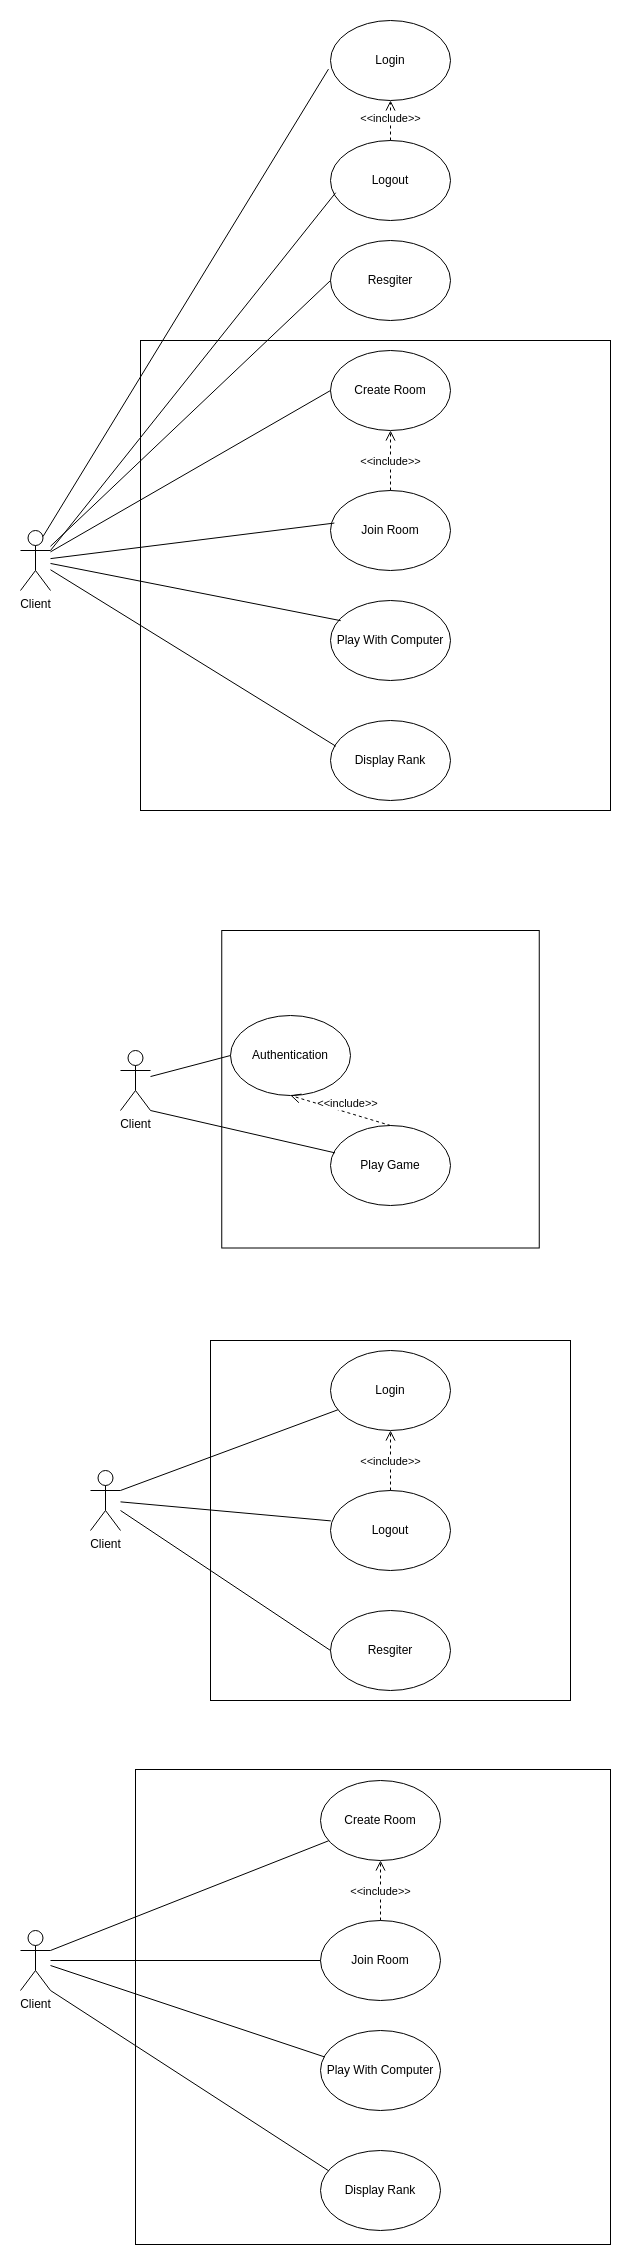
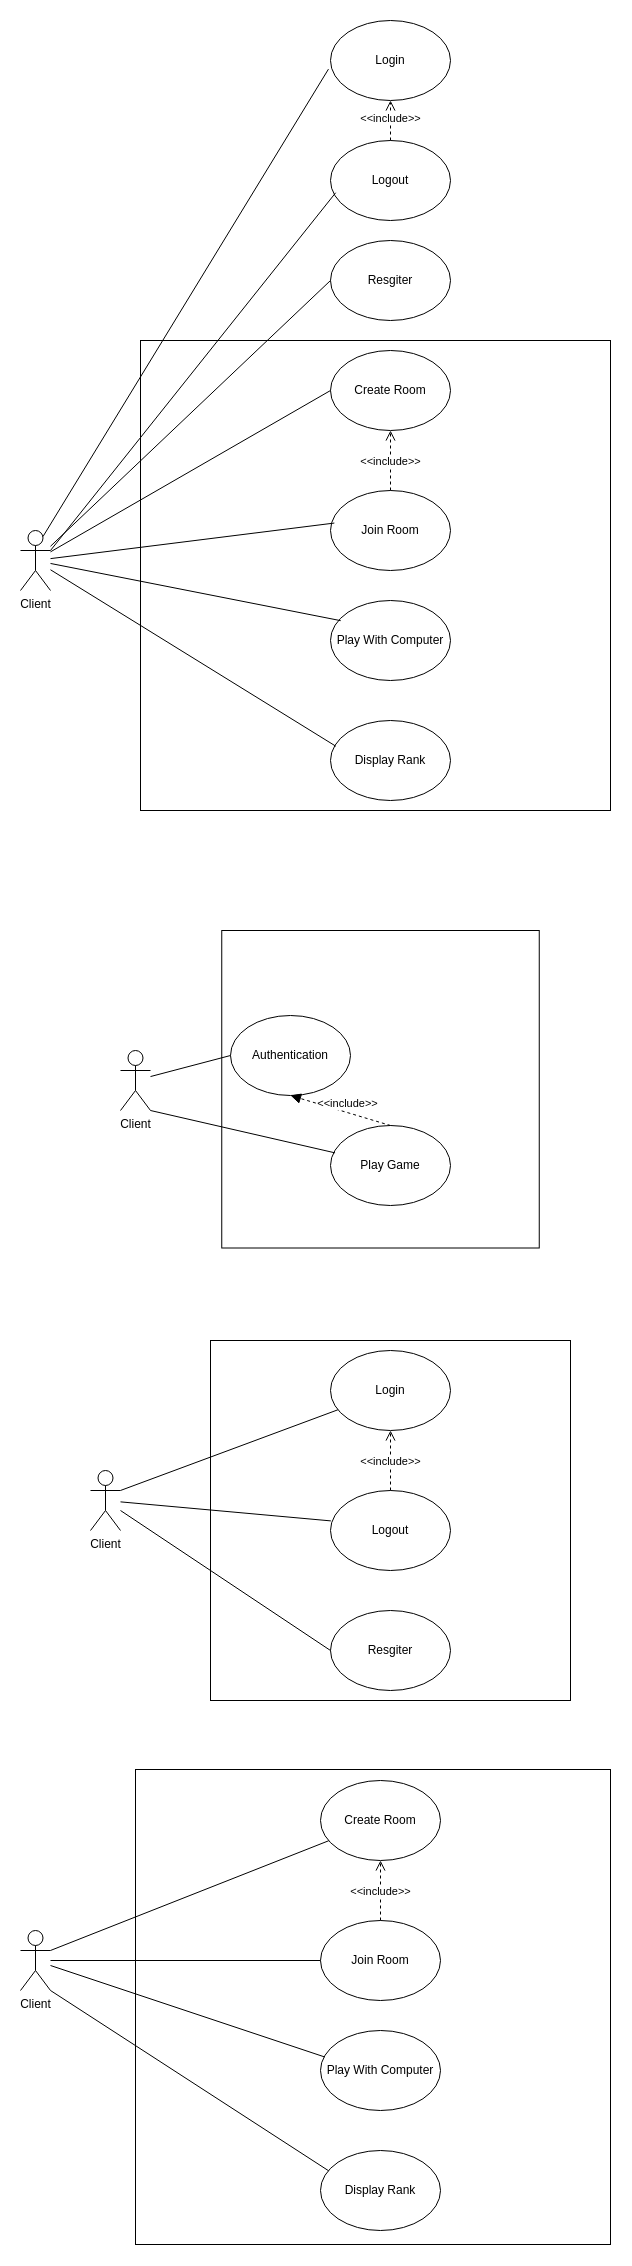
  <mxCell id="0" />
  <mxCell id="1" parent="0" />
  <mxCell id="2" value="" style="whiteSpace=wrap;html=1;aspect=fixed;" parent="1" vertex="1"><mxGeometry x="221.25" y="930" width="317.5" height="317.5" as="geometry" /></mxCell>
  <mxCell id="3" value="Client" style="shape=umlActor;verticalLabelPosition=bottom;verticalAlign=top;html=1;outlineConnect=0;" parent="1" vertex="1"><mxGeometry x="120" y="1050" width="30" height="60" as="geometry" /></mxCell>
  <mxCell id="4" value="Authentication" style="ellipse;whiteSpace=wrap;html=1;" parent="1" vertex="1"><mxGeometry x="230" y="1015" width="120" height="80" as="geometry" /></mxCell>
  <mxCell id="5" value="Play Game" style="ellipse;whiteSpace=wrap;html=1;" parent="1" vertex="1"><mxGeometry x="330" y="1125" width="120" height="80" as="geometry" /></mxCell>
- <mxCell id="6" value="&amp;lt;&amp;lt;include&amp;gt;&amp;gt;" style="html=1;verticalAlign=bottom;endArrow=open;dashed=1;endSize=8;rounded=0;entryX=0.5;entryY=1;entryDx=0;entryDy=0;exitX=0.5;exitY=0;exitDx=0;exitDy=0;" parent="1" source="5" target="4" edge="1"><mxGeometry x="-0.143" relative="1" as="geometry"><mxPoint x="510" y="1190" as="sourcePoint" /><mxPoint x="430" y="1190" as="targetPoint" /><mxPoint as="offset" /></mxGeometry></mxCell>
+ <mxCell id="6" value="&amp;lt;&amp;lt;include&amp;gt;&amp;gt;" style="html=1;verticalAlign=bottom;endArrow=block;dashed=1;endSize=8;rounded=0;entryX=0.5;entryY=1;entryDx=0;entryDy=0;exitX=0.5;exitY=0;exitDx=0;exitDy=0;" parent="1" source="5" target="4" edge="1"><mxGeometry x="-0.143" relative="1" as="geometry"><mxPoint x="510" y="1190" as="sourcePoint" /><mxPoint x="430" y="1190" as="targetPoint" /><mxPoint as="offset" /></mxGeometry></mxCell>
  <mxCell id="7" value="" style="endArrow=none;html=1;rounded=0;entryX=0;entryY=0.5;entryDx=0;entryDy=0;" parent="1" source="3" target="4" edge="1"><mxGeometry width="50" height="50" relative="1" as="geometry"><mxPoint x="400" y="1030" as="sourcePoint" /><mxPoint x="450" y="980" as="targetPoint" /></mxGeometry></mxCell>
  <mxCell id="8" value="" style="endArrow=none;html=1;rounded=0;exitX=1;exitY=1;exitDx=0;exitDy=0;exitPerimeter=0;entryX=0.038;entryY=0.342;entryDx=0;entryDy=0;entryPerimeter=0;" parent="1" source="3" target="5" edge="1"><mxGeometry width="50" height="50" relative="1" as="geometry"><mxPoint x="400" y="1030" as="sourcePoint" /><mxPoint x="450" y="980" as="targetPoint" /></mxGeometry></mxCell>
  <mxCell id="9" value="" style="whiteSpace=wrap;html=1;aspect=fixed;" parent="1" vertex="1"><mxGeometry x="210" y="1340" width="360" height="360" as="geometry" /></mxCell>
  <mxCell id="10" value="Client" style="shape=umlActor;verticalLabelPosition=bottom;verticalAlign=top;html=1;outlineConnect=0;" parent="1" vertex="1"><mxGeometry x="90" y="1470" width="30" height="60" as="geometry" /></mxCell>
  <mxCell id="11" value="Resgiter" style="ellipse;whiteSpace=wrap;html=1;" parent="1" vertex="1"><mxGeometry x="330" y="1610" width="120" height="80" as="geometry" /></mxCell>
  <mxCell id="12" value="Login" style="ellipse;whiteSpace=wrap;html=1;" parent="1" vertex="1"><mxGeometry x="330" y="1350" width="120" height="80" as="geometry" /></mxCell>
  <mxCell id="13" value="" style="endArrow=none;html=1;rounded=0;exitX=1;exitY=0.333;exitDx=0;exitDy=0;exitPerimeter=0;" parent="1" source="10" target="12" edge="1"><mxGeometry width="50" height="50" relative="1" as="geometry"><mxPoint x="140" y="1480" as="sourcePoint" /><mxPoint x="440" y="1517.5" as="targetPoint" /></mxGeometry></mxCell>
  <mxCell id="14" value="" style="endArrow=none;html=1;rounded=0;entryX=0;entryY=0.5;entryDx=0;entryDy=0;" parent="1" source="10" target="11" edge="1"><mxGeometry width="50" height="50" relative="1" as="geometry"><mxPoint x="390" y="1567.5" as="sourcePoint" /><mxPoint x="440" y="1517.5" as="targetPoint" /></mxGeometry></mxCell>
  <mxCell id="15" value="" style="whiteSpace=wrap;html=1;aspect=fixed;" parent="1" vertex="1"><mxGeometry x="135" y="1769" width="475" height="475" as="geometry" /></mxCell>
  <mxCell id="16" value="Client" style="shape=umlActor;verticalLabelPosition=bottom;verticalAlign=top;html=1;outlineConnect=0;" parent="1" vertex="1"><mxGeometry x="20" y="1930" width="30" height="60" as="geometry" /></mxCell>
  <mxCell id="17" value="Join Room" style="ellipse;whiteSpace=wrap;html=1;" parent="1" vertex="1"><mxGeometry x="320" y="1920" width="120" height="80" as="geometry" /></mxCell>
  <mxCell id="18" value="Create Room" style="ellipse;whiteSpace=wrap;html=1;" parent="1" vertex="1"><mxGeometry x="320" y="1780" width="120" height="80" as="geometry" /></mxCell>
  <mxCell id="19" value="" style="endArrow=none;html=1;rounded=0;exitX=1;exitY=0.333;exitDx=0;exitDy=0;exitPerimeter=0;" parent="1" source="16" target="18" edge="1"><mxGeometry width="50" height="50" relative="1" as="geometry"><mxPoint x="140" y="1900" as="sourcePoint" /><mxPoint x="440" y="1937.5" as="targetPoint" /></mxGeometry></mxCell>
  <mxCell id="20" value="" style="endArrow=none;html=1;rounded=0;entryX=0;entryY=0.5;entryDx=0;entryDy=0;" parent="1" source="16" target="17" edge="1"><mxGeometry width="50" height="50" relative="1" as="geometry"><mxPoint x="390" y="1987.5" as="sourcePoint" /><mxPoint x="440" y="1937.5" as="targetPoint" /></mxGeometry></mxCell>
  <mxCell id="21" value="Play With Computer" style="ellipse;whiteSpace=wrap;html=1;" parent="1" vertex="1"><mxGeometry x="320" y="2030" width="120" height="80" as="geometry" /></mxCell>
  <mxCell id="22" value="" style="endArrow=none;html=1;rounded=0;entryX=0.033;entryY=0.33;entryDx=0;entryDy=0;entryPerimeter=0;" parent="1" source="16" target="21" edge="1"><mxGeometry width="50" height="50" relative="1" as="geometry"><mxPoint x="400" y="1930" as="sourcePoint" /><mxPoint x="450" y="1880" as="targetPoint" /></mxGeometry></mxCell>
  <mxCell id="23" value="Logout" style="ellipse;whiteSpace=wrap;html=1;" parent="1" vertex="1"><mxGeometry x="330" y="1490" width="120" height="80" as="geometry" /></mxCell>
  <mxCell id="24" value="" style="endArrow=none;html=1;rounded=0;entryX=0.003;entryY=0.38;entryDx=0;entryDy=0;entryPerimeter=0;" parent="1" source="10" target="23" edge="1"><mxGeometry width="50" height="50" relative="1" as="geometry"><mxPoint x="400" y="1510" as="sourcePoint" /><mxPoint x="450" y="1460" as="targetPoint" /></mxGeometry></mxCell>
  <mxCell id="25" value="&amp;lt;&amp;lt;include&amp;gt;&amp;gt;" style="html=1;verticalAlign=bottom;endArrow=open;dashed=1;endSize=8;rounded=0;entryX=0.5;entryY=1;entryDx=0;entryDy=0;" parent="1" source="23" target="12" edge="1"><mxGeometry x="-0.333" relative="1" as="geometry"><mxPoint x="490" y="1490" as="sourcePoint" /><mxPoint x="490" y="1420" as="targetPoint" /><mxPoint as="offset" /></mxGeometry></mxCell>
  <mxCell id="26" value="&amp;lt;&amp;lt;include&amp;gt;&amp;gt;" style="html=1;verticalAlign=bottom;endArrow=open;dashed=1;endSize=8;rounded=0;entryX=0.5;entryY=1;entryDx=0;entryDy=0;exitX=0.5;exitY=0;exitDx=0;exitDy=0;" parent="1" source="17" target="18" edge="1"><mxGeometry x="-0.333" relative="1" as="geometry"><mxPoint x="389.5" y="1940" as="sourcePoint" /><mxPoint x="389.5" y="1870" as="targetPoint" /><mxPoint as="offset" /><Array as="points" /></mxGeometry></mxCell>
  <mxCell id="27" value="Display Rank" style="ellipse;whiteSpace=wrap;html=1;" parent="1" vertex="1"><mxGeometry x="320" y="2150" width="120" height="80" as="geometry" /></mxCell>
  <mxCell id="28" value="" style="endArrow=none;html=1;rounded=0;exitX=1;exitY=1;exitDx=0;exitDy=0;exitPerimeter=0;entryX=0.068;entryY=0.254;entryDx=0;entryDy=0;entryPerimeter=0;" parent="1" source="16" target="27" edge="1"><mxGeometry width="50" height="50" relative="1" as="geometry"><mxPoint x="360" y="2030" as="sourcePoint" /><mxPoint x="410" y="1980" as="targetPoint" /></mxGeometry></mxCell>
  <mxCell id="29" value="" style="whiteSpace=wrap;html=1;aspect=fixed;" parent="1" vertex="1"><mxGeometry x="140" y="340" width="470" height="470" as="geometry" /></mxCell>
  <mxCell id="30" value="Client" style="shape=umlActor;verticalLabelPosition=bottom;verticalAlign=top;html=1;outlineConnect=0;" parent="1" vertex="1"><mxGeometry x="20" y="530" width="30" height="60" as="geometry" /></mxCell>
  <mxCell id="31" value="Resgiter" style="ellipse;whiteSpace=wrap;html=1;" parent="1" vertex="1"><mxGeometry x="330" y="240" width="120" height="80" as="geometry" /></mxCell>
  <mxCell id="32" value="Login" style="ellipse;whiteSpace=wrap;html=1;" parent="1" vertex="1"><mxGeometry x="330" y="20" width="120" height="80" as="geometry" /></mxCell>
  <mxCell id="33" value="Logout" style="ellipse;whiteSpace=wrap;html=1;" parent="1" vertex="1"><mxGeometry x="330" y="140" width="120" height="80" as="geometry" /></mxCell>
  <mxCell id="34" value="&amp;lt;&amp;lt;include&amp;gt;&amp;gt;" style="html=1;verticalAlign=bottom;endArrow=open;dashed=1;endSize=8;rounded=0;entryX=0.5;entryY=1;entryDx=0;entryDy=0;" parent="1" source="33" target="32" edge="1"><mxGeometry x="-0.333" relative="1" as="geometry"><mxPoint x="490" y="160" as="sourcePoint" /><mxPoint x="490" y="90" as="targetPoint" /><mxPoint as="offset" /></mxGeometry></mxCell>
  <mxCell id="35" value="" style="endArrow=none;html=1;rounded=0;entryX=-0.017;entryY=0.608;entryDx=0;entryDy=0;entryPerimeter=0;exitX=0.75;exitY=0.1;exitDx=0;exitDy=0;exitPerimeter=0;" parent="1" source="30" target="32" edge="1"><mxGeometry width="50" height="50" relative="1" as="geometry"><mxPoint x="280" y="190" as="sourcePoint" /><mxPoint x="330" y="140" as="targetPoint" /></mxGeometry></mxCell>
  <mxCell id="36" value="" style="endArrow=none;html=1;rounded=0;entryX=0.043;entryY=0.653;entryDx=0;entryDy=0;entryPerimeter=0;exitX=1;exitY=0.333;exitDx=0;exitDy=0;exitPerimeter=0;" parent="1" source="30" target="33" edge="1"><mxGeometry width="50" height="50" relative="1" as="geometry"><mxPoint x="280" y="190" as="sourcePoint" /><mxPoint x="330" y="140" as="targetPoint" /></mxGeometry></mxCell>
  <mxCell id="37" value="" style="endArrow=none;html=1;rounded=0;entryX=0;entryY=0.5;entryDx=0;entryDy=0;" parent="1" source="30" target="31" edge="1"><mxGeometry width="50" height="50" relative="1" as="geometry"><mxPoint x="280" y="190" as="sourcePoint" /><mxPoint x="330" y="140" as="targetPoint" /></mxGeometry></mxCell>
  <mxCell id="38" value="Join Room" style="ellipse;whiteSpace=wrap;html=1;" parent="1" vertex="1"><mxGeometry x="330" y="490" width="120" height="80" as="geometry" /></mxCell>
  <mxCell id="39" value="Create Room" style="ellipse;whiteSpace=wrap;html=1;" parent="1" vertex="1"><mxGeometry x="330" y="350" width="120" height="80" as="geometry" /></mxCell>
  <mxCell id="40" value="Play With Computer" style="ellipse;whiteSpace=wrap;html=1;" parent="1" vertex="1"><mxGeometry x="330" width="120" height="80" as="geometry" y="600" /></mxCell>
  <mxCell id="41" value="&amp;lt;&amp;lt;include&amp;gt;&amp;gt;" style="html=1;verticalAlign=bottom;endArrow=open;dashed=1;endSize=8;rounded=0;entryX=0.5;entryY=1;entryDx=0;entryDy=0;exitX=0.5;exitY=0;exitDx=0;exitDy=0;" parent="1" source="38" target="39" edge="1"><mxGeometry x="-0.333" relative="1" as="geometry"><mxPoint x="399.5" y="510" as="sourcePoint" /><mxPoint x="399.5" y="440" as="targetPoint" /><mxPoint as="offset" /><Array as="points" /></mxGeometry></mxCell>
  <mxCell id="42" value="Display Rank" style="ellipse;whiteSpace=wrap;html=1;" parent="1" vertex="1"><mxGeometry x="330" y="720" width="120" height="80" as="geometry" /></mxCell>
  <mxCell id="43" value="" style="endArrow=none;html=1;rounded=0;exitX=0;exitY=0.5;exitDx=0;exitDy=0;" parent="1" source="39" target="30" edge="1"><mxGeometry width="50" height="50" relative="1" as="geometry"><mxPoint x="430" as="sourcePoint" y="600" /><mxPoint x="480" y="550" as="targetPoint" /></mxGeometry></mxCell>
  <mxCell id="44" value="" style="endArrow=none;html=1;rounded=0;exitX=0.032;exitY=0.407;exitDx=0;exitDy=0;exitPerimeter=0;" parent="1" source="38" target="30" edge="1"><mxGeometry width="50" height="50" relative="1" as="geometry"><mxPoint x="430" as="sourcePoint" y="600" /><mxPoint x="480" y="550" as="targetPoint" /></mxGeometry></mxCell>
  <mxCell id="45" value="" style="endArrow=none;html=1;rounded=0;exitX=0.085;exitY=0.252;exitDx=0;exitDy=0;exitPerimeter=0;" parent="1" source="40" target="30" edge="1"><mxGeometry width="50" height="50" relative="1" as="geometry"><mxPoint x="430" as="sourcePoint" y="600" /><mxPoint x="480" y="550" as="targetPoint" /></mxGeometry></mxCell>
  <mxCell id="46" value="" style="endArrow=none;html=1;rounded=0;exitX=0.045;exitY=0.322;exitDx=0;exitDy=0;exitPerimeter=0;" parent="1" source="42" target="30" edge="1"><mxGeometry width="50" height="50" relative="1" as="geometry"><mxPoint x="430" as="sourcePoint" y="600" /><mxPoint x="480" y="550" as="targetPoint" /></mxGeometry></mxCell>
